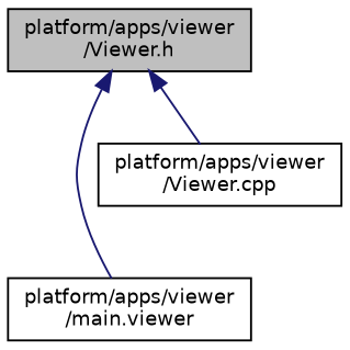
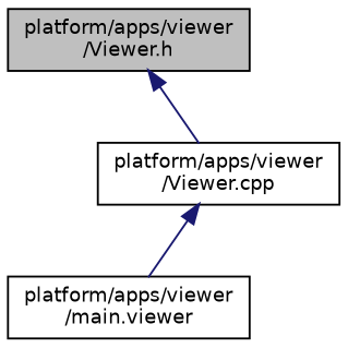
  digraph {
    node [color=black fillcolor=white fontname=Helvetica fontsize=10 shape=record style=filled]
    edge [color=midnightblue dir=back fontname=Helvetica fontsize=10 labelfontname=Helvetica labelfontsize=10 style=solid]
    n1 [fillcolor=grey75 fontcolor=black height=0.2 label="platform/apps/viewer\l/Viewer.h" width=0.4]
    n2 [height=0.2 label="platform/apps/viewer\l/main.viewer" width=0.4]
    n3 [height=0.2 label="platform/apps/viewer\l/Viewer.cpp" width=0.4]
-   n1 -> n2
+   n3 -> n2
    n1 -> n3
  }
